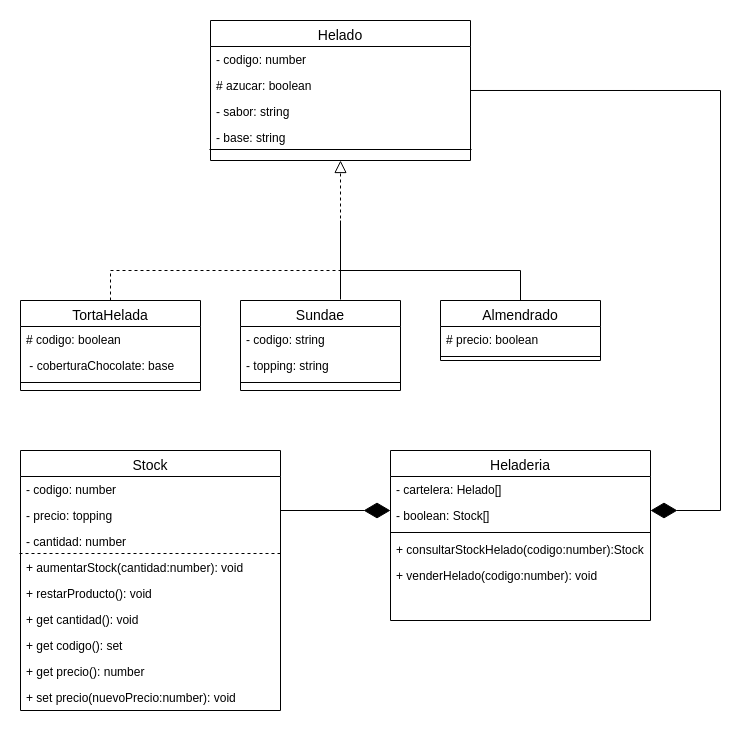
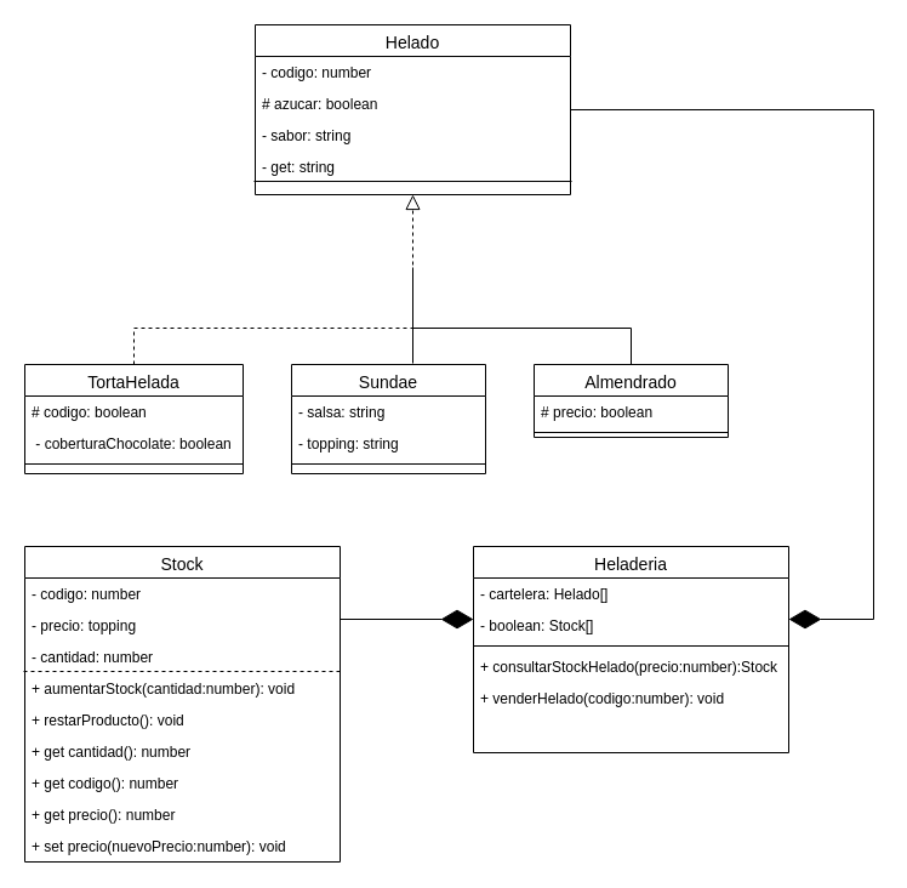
  <mxCell id="0" />
  <mxCell id="1" parent="0" />
  <mxCell id="2" value="" style="endArrow=block;endSize=10;endFill=0;shadow=0;strokeWidth=1;rounded=0;edgeStyle=elbowEdgeStyle;elbow=vertical;dashed=1;" parent="1" source="19" target="6" edge="1"><mxGeometry width="160" relative="1" as="geometry"><mxPoint x="200" y="183" as="sourcePoint" /><mxPoint x="200" y="183" as="targetPoint" /><Array as="points"><mxPoint x="340" y="270" /><mxPoint x="340" y="240" /><mxPoint x="340" y="220" /></Array></mxGeometry></mxCell>
  <mxCell id="3" value="" style="endArrow=none;html=1;fontSize=14;" parent="1" edge="1"><mxGeometry width="50" height="50" relative="1" as="geometry"><mxPoint x="340" y="270" as="sourcePoint" /><mxPoint x="520" y="270" as="targetPoint" /></mxGeometry></mxCell>
  <mxCell id="4" value="" style="endArrow=none;html=1;fontSize=14;exitX=0.5;exitY=0;exitDx=0;exitDy=0;" parent="1" source="23" edge="1"><mxGeometry width="50" height="50" relative="1" as="geometry"><mxPoint x="390" y="280" as="sourcePoint" /><mxPoint x="520" y="270" as="targetPoint" /></mxGeometry></mxCell>
  <mxCell id="5" value="" style="endArrow=none;html=1;fontSize=14;" parent="1" edge="1"><mxGeometry width="50" height="50" relative="1" as="geometry"><mxPoint x="340" y="299" as="sourcePoint" /><mxPoint x="340" y="220" as="targetPoint" /></mxGeometry></mxCell>
  <mxCell id="6" value="Helado" style="swimlane;fontStyle=0;align=center;verticalAlign=top;childLayout=stackLayout;horizontal=1;startSize=26;horizontalStack=0;resizeParent=1;resizeLast=0;collapsible=1;marginBottom=0;rounded=0;shadow=0;strokeWidth=1;fontSize=14;" parent="1" vertex="1"><mxGeometry x="210" y="20" width="260" height="140" as="geometry"><mxRectangle x="230" y="140" width="160" height="26" as="alternateBounds" /></mxGeometry></mxCell>
  <mxCell id="7" value="- codigo: number" style="text;align=left;verticalAlign=top;spacingLeft=4;spacingRight=4;overflow=hidden;rotatable=0;points=[[0,0.5],[1,0.5]];portConstraint=eastwest;" parent="6" vertex="1"><mxGeometry y="26" width="260" height="26" as="geometry" /></mxCell>
  <mxCell id="8" value="# azucar: boolean" style="text;align=left;verticalAlign=top;spacingLeft=4;spacingRight=4;overflow=hidden;rotatable=0;points=[[0,0.5],[1,0.5]];portConstraint=eastwest;rounded=0;shadow=0;html=0;" parent="6" vertex="1"><mxGeometry y="52" width="260" height="26" as="geometry" /></mxCell>
  <mxCell id="9" value="- sabor: string" style="text;align=left;verticalAlign=top;spacingLeft=4;spacingRight=4;overflow=hidden;rotatable=0;points=[[0,0.5],[1,0.5]];portConstraint=eastwest;" parent="6" vertex="1"><mxGeometry y="78" width="260" height="26" as="geometry" /></mxCell>
- <mxCell id="10" value="- base: string" style="text;align=left;verticalAlign=top;spacingLeft=4;spacingRight=4;overflow=hidden;rotatable=0;points=[[0,0.5],[1,0.5]];portConstraint=eastwest;" parent="6" vertex="1"><mxGeometry y="104" width="260" height="26" as="geometry" /></mxCell>
+ <mxCell id="10" value="- get: string" style="text;align=left;verticalAlign=top;spacingLeft=4;spacingRight=4;overflow=hidden;rotatable=0;points=[[0,0.5],[1,0.5]];portConstraint=eastwest;" parent="6" vertex="1"><mxGeometry y="104" width="260" height="26" as="geometry" /></mxCell>
  <mxCell id="11" value="" style="endArrow=none;html=1;fontSize=14;entryX=-0.004;entryY=0.962;entryDx=0;entryDy=0;entryPerimeter=0;exitX=1.004;exitY=-0.038;exitDx=0;exitDy=0;exitPerimeter=0;" parent="6" target="10" edge="1"><mxGeometry width="50" height="50" relative="1" as="geometry"><mxPoint x="261.04" y="129.012" as="sourcePoint" /><mxPoint x="230" y="160" as="targetPoint" /></mxGeometry></mxCell>
  <mxCell id="12" value="" style="endArrow=none;html=1;fontSize=14;" parent="1" edge="1"><mxGeometry width="50" height="50" relative="1" as="geometry"><mxPoint x="720" y="510" as="sourcePoint" /><mxPoint x="720" y="90" as="targetPoint" /></mxGeometry></mxCell>
  <mxCell id="13" value="" style="endArrow=none;html=1;fontSize=14;exitX=1;exitY=0.692;exitDx=0;exitDy=0;exitPerimeter=0;" parent="1" edge="1"><mxGeometry width="50" height="50" relative="1" as="geometry"><mxPoint x="470" y="89.992" as="sourcePoint" /><mxPoint x="720" y="90" as="targetPoint" /></mxGeometry></mxCell>
  <mxCell id="14" value="" style="endArrow=diamondThin;endFill=1;endSize=24;html=1;fontSize=14;" parent="1" edge="1"><mxGeometry width="160" relative="1" as="geometry"><mxPoint x="720" y="510" as="sourcePoint" /><mxPoint x="650" y="510" as="targetPoint" /></mxGeometry></mxCell>
  <mxCell id="15" value="Sundae" style="swimlane;fontStyle=0;align=center;verticalAlign=top;childLayout=stackLayout;horizontal=1;startSize=26;horizontalStack=0;resizeParent=1;resizeLast=0;collapsible=1;marginBottom=0;rounded=0;shadow=0;strokeWidth=1;fontSize=14;" parent="1" vertex="1"><mxGeometry x="240" y="300" width="160" height="90" as="geometry"><mxRectangle x="130" y="380" width="160" height="26" as="alternateBounds" /></mxGeometry></mxCell>
- <mxCell id="16" value="- codigo: string" style="text;align=left;verticalAlign=top;spacingLeft=4;spacingRight=4;overflow=hidden;rotatable=0;points=[[0,0.5],[1,0.5]];portConstraint=eastwest;" parent="15" vertex="1"><mxGeometry y="26" width="160" height="26" as="geometry" /></mxCell>
+ <mxCell id="16" value="- salsa: string" style="text;align=left;verticalAlign=top;spacingLeft=4;spacingRight=4;overflow=hidden;rotatable=0;points=[[0,0.5],[1,0.5]];portConstraint=eastwest;" parent="15" vertex="1"><mxGeometry y="26" width="160" height="26" as="geometry" /></mxCell>
  <mxCell id="17" value="- topping: string" style="text;align=left;verticalAlign=top;spacingLeft=4;spacingRight=4;overflow=hidden;rotatable=0;points=[[0,0.5],[1,0.5]];portConstraint=eastwest;rounded=0;shadow=0;html=0;" parent="15" vertex="1"><mxGeometry y="52" width="160" height="26" as="geometry" /></mxCell>
  <mxCell id="18" value="" style="line;html=1;strokeWidth=1;align=left;verticalAlign=middle;spacingTop=-1;spacingLeft=3;spacingRight=3;rotatable=0;labelPosition=right;points=[];portConstraint=eastwest;" parent="15" vertex="1"><mxGeometry y="78" width="160" height="8" as="geometry" /></mxCell>
  <mxCell id="19" value="TortaHelada" style="swimlane;fontStyle=0;align=center;verticalAlign=top;childLayout=stackLayout;horizontal=1;startSize=26;horizontalStack=0;resizeParent=1;resizeLast=0;collapsible=1;marginBottom=0;rounded=0;shadow=0;strokeWidth=1;fontSize=14;" parent="1" vertex="1"><mxGeometry x="20" y="300" width="180" height="90" as="geometry"><mxRectangle x="130" y="380" width="160" height="26" as="alternateBounds" /></mxGeometry></mxCell>
  <mxCell id="20" value="# codigo: boolean" style="text;align=left;verticalAlign=top;spacingLeft=4;spacingRight=4;overflow=hidden;rotatable=0;points=[[0,0.5],[1,0.5]];portConstraint=eastwest;" parent="19" vertex="1"><mxGeometry y="26" width="180" height="26" as="geometry" /></mxCell>
- <mxCell id="21" value=" - coberturaChocolate: base" style="text;align=left;verticalAlign=top;spacingLeft=4;spacingRight=4;overflow=hidden;rotatable=0;points=[[0,0.5],[1,0.5]];portConstraint=eastwest;rounded=0;shadow=0;html=0;" parent="19" vertex="1"><mxGeometry y="52" width="180" height="26" as="geometry" /></mxCell>
+ <mxCell id="21" value=" - coberturaChocolate: boolean" style="text;align=left;verticalAlign=top;spacingLeft=4;spacingRight=4;overflow=hidden;rotatable=0;points=[[0,0.5],[1,0.5]];portConstraint=eastwest;rounded=0;shadow=0;html=0;" parent="19" vertex="1"><mxGeometry y="52" width="180" height="26" as="geometry" /></mxCell>
  <mxCell id="22" value="" style="line;html=1;strokeWidth=1;align=left;verticalAlign=middle;spacingTop=-1;spacingLeft=3;spacingRight=3;rotatable=0;labelPosition=right;points=[];portConstraint=eastwest;" parent="19" vertex="1"><mxGeometry y="78" width="180" height="8" as="geometry" /></mxCell>
  <mxCell id="23" value="Almendrado" style="swimlane;fontStyle=0;align=center;verticalAlign=top;childLayout=stackLayout;horizontal=1;startSize=26;horizontalStack=0;resizeParent=1;resizeLast=0;collapsible=1;marginBottom=0;rounded=0;shadow=0;strokeWidth=1;fontSize=14;" parent="1" vertex="1"><mxGeometry x="440" y="300" width="160" height="60" as="geometry"><mxRectangle x="130" y="380" width="160" height="26" as="alternateBounds" /></mxGeometry></mxCell>
  <mxCell id="24" value="# precio: boolean" style="text;align=left;verticalAlign=top;spacingLeft=4;spacingRight=4;overflow=hidden;rotatable=0;points=[[0,0.5],[1,0.5]];portConstraint=eastwest;" parent="23" vertex="1"><mxGeometry y="26" width="160" height="26" as="geometry" /></mxCell>
  <mxCell id="25" value="" style="line;html=1;strokeWidth=1;align=left;verticalAlign=middle;spacingTop=-1;spacingLeft=3;spacingRight=3;rotatable=0;labelPosition=right;points=[];portConstraint=eastwest;" parent="23" vertex="1"><mxGeometry y="52" width="160" height="8" as="geometry" /></mxCell>
  <mxCell id="26" value="Stock" style="swimlane;fontStyle=0;align=center;verticalAlign=top;childLayout=stackLayout;horizontal=1;startSize=26;horizontalStack=0;resizeParent=1;resizeLast=0;collapsible=1;marginBottom=0;rounded=0;shadow=0;strokeWidth=1;fontSize=14;" vertex="1" parent="1"><mxGeometry x="20" y="450" width="260" height="260" as="geometry"><mxRectangle x="230" y="140" width="160" height="26" as="alternateBounds" /></mxGeometry></mxCell>
  <mxCell id="27" value="- codigo: number" style="text;align=left;verticalAlign=top;spacingLeft=4;spacingRight=4;overflow=hidden;rotatable=0;points=[[0,0.5],[1,0.5]];portConstraint=eastwest;" vertex="1" parent="26"><mxGeometry y="26" width="260" height="26" as="geometry" /></mxCell>
  <mxCell id="28" value="- precio: topping" style="text;align=left;verticalAlign=top;spacingLeft=4;spacingRight=4;overflow=hidden;rotatable=0;points=[[0,0.5],[1,0.5]];portConstraint=eastwest;rounded=0;shadow=0;html=0;" vertex="1" parent="26"><mxGeometry y="52" width="260" height="26" as="geometry" /></mxCell>
  <mxCell id="29" value="- cantidad: number" style="text;align=left;verticalAlign=top;spacingLeft=4;spacingRight=4;overflow=hidden;rotatable=0;points=[[0,0.5],[1,0.5]];portConstraint=eastwest;" vertex="1" parent="26"><mxGeometry y="78" width="260" height="26" as="geometry" /></mxCell>
  <mxCell id="30" value="+ aumentarStock(cantidad:number): void" style="text;align=left;verticalAlign=top;spacingLeft=4;spacingRight=4;overflow=hidden;rotatable=0;points=[[0,0.5],[1,0.5]];portConstraint=eastwest;rounded=0;shadow=0;html=0;" vertex="1" parent="26"><mxGeometry y="104" width="260" height="26" as="geometry" /></mxCell>
  <mxCell id="31" value="+ restarProducto(): void" style="text;align=left;verticalAlign=top;spacingLeft=4;spacingRight=4;overflow=hidden;rotatable=0;points=[[0,0.5],[1,0.5]];portConstraint=eastwest;rounded=0;shadow=0;html=0;" vertex="1" parent="26"><mxGeometry y="130" width="260" height="26" as="geometry" /></mxCell>
- <mxCell id="32" value="+ get cantidad(): void" style="text;align=left;verticalAlign=top;spacingLeft=4;spacingRight=4;overflow=hidden;rotatable=0;points=[[0,0.5],[1,0.5]];portConstraint=eastwest;rounded=0;shadow=0;html=0;" vertex="1" parent="26"><mxGeometry y="156" width="260" height="26" as="geometry" /></mxCell>
- <mxCell id="33" value="+ get codigo(): set" style="text;align=left;verticalAlign=top;spacingLeft=4;spacingRight=4;overflow=hidden;rotatable=0;points=[[0,0.5],[1,0.5]];portConstraint=eastwest;rounded=0;shadow=0;html=0;" vertex="1" parent="26"><mxGeometry y="182" width="260" height="26" as="geometry" /></mxCell>
+ <mxCell id="32" value="+ get cantidad(): number" style="text;align=left;verticalAlign=top;spacingLeft=4;spacingRight=4;overflow=hidden;rotatable=0;points=[[0,0.5],[1,0.5]];portConstraint=eastwest;rounded=0;shadow=0;html=0;" vertex="1" parent="26"><mxGeometry y="156" width="260" height="26" as="geometry" /></mxCell>
+ <mxCell id="33" value="+ get codigo(): number" style="text;align=left;verticalAlign=top;spacingLeft=4;spacingRight=4;overflow=hidden;rotatable=0;points=[[0,0.5],[1,0.5]];portConstraint=eastwest;rounded=0;shadow=0;html=0;" vertex="1" parent="26"><mxGeometry y="182" width="260" height="26" as="geometry" /></mxCell>
  <mxCell id="34" value="+ get precio(): number" style="text;align=left;verticalAlign=top;spacingLeft=4;spacingRight=4;overflow=hidden;rotatable=0;points=[[0,0.5],[1,0.5]];portConstraint=eastwest;rounded=0;shadow=0;html=0;" vertex="1" parent="26"><mxGeometry y="208" width="260" height="26" as="geometry" /></mxCell>
  <mxCell id="35" value="+ set precio(nuevoPrecio:number): void" style="text;align=left;verticalAlign=top;spacingLeft=4;spacingRight=4;overflow=hidden;rotatable=0;points=[[0,0.5],[1,0.5]];portConstraint=eastwest;rounded=0;shadow=0;html=0;" vertex="1" parent="26"><mxGeometry y="234" width="260" height="26" as="geometry" /></mxCell>
  <mxCell id="36" value="" style="endArrow=none;html=1;entryX=-0.004;entryY=-0.038;entryDx=0;entryDy=0;entryPerimeter=0;exitX=1;exitY=0.962;exitDx=0;exitDy=0;exitPerimeter=0;dashed=1;" edge="1" parent="26" source="29" target="30"><mxGeometry width="50" height="50" relative="1" as="geometry"><mxPoint x="370" y="230" as="sourcePoint" /><mxPoint x="420" y="180" as="targetPoint" /></mxGeometry></mxCell>
  <mxCell id="37" value="Heladeria" style="swimlane;fontStyle=0;align=center;verticalAlign=top;childLayout=stackLayout;horizontal=1;startSize=26;horizontalStack=0;resizeParent=1;resizeLast=0;collapsible=1;marginBottom=0;rounded=0;shadow=0;strokeWidth=1;fontSize=14;" parent="1" vertex="1"><mxGeometry x="390" y="450" width="260" height="170" as="geometry"><mxRectangle x="230" y="140" width="160" height="26" as="alternateBounds" /></mxGeometry></mxCell>
  <mxCell id="38" value="- cartelera: Helado[]" style="text;align=left;verticalAlign=top;spacingLeft=4;spacingRight=4;overflow=hidden;rotatable=0;points=[[0,0.5],[1,0.5]];portConstraint=eastwest;" parent="37" vertex="1"><mxGeometry y="26" width="260" height="26" as="geometry" /></mxCell>
  <mxCell id="39" value="- boolean: Stock[]" style="text;align=left;verticalAlign=top;spacingLeft=4;spacingRight=4;overflow=hidden;rotatable=0;points=[[0,0.5],[1,0.5]];portConstraint=eastwest;rounded=0;shadow=0;html=0;" parent="37" vertex="1"><mxGeometry y="52" width="260" height="26" as="geometry" /></mxCell>
  <mxCell id="40" value="" style="line;html=1;strokeWidth=1;align=left;verticalAlign=middle;spacingTop=-1;spacingLeft=3;spacingRight=3;rotatable=0;labelPosition=right;points=[];portConstraint=eastwest;" parent="37" vertex="1"><mxGeometry y="78" width="260" height="8" as="geometry" /></mxCell>
- <mxCell id="41" value="+ consultarStockHelado(codigo:number):Stock" style="text;align=left;verticalAlign=top;spacingLeft=4;spacingRight=4;overflow=hidden;rotatable=0;points=[[0,0.5],[1,0.5]];portConstraint=eastwest;" parent="37" vertex="1"><mxGeometry y="86" width="260" height="26" as="geometry" /></mxCell>
+ <mxCell id="41" value="+ consultarStockHelado(precio:number):Stock" style="text;align=left;verticalAlign=top;spacingLeft=4;spacingRight=4;overflow=hidden;rotatable=0;points=[[0,0.5],[1,0.5]];portConstraint=eastwest;" parent="37" vertex="1"><mxGeometry y="86" width="260" height="26" as="geometry" /></mxCell>
  <mxCell id="42" value="+ venderHelado(codigo:number): void" style="text;align=left;verticalAlign=top;spacingLeft=4;spacingRight=4;overflow=hidden;rotatable=0;points=[[0,0.5],[1,0.5]];portConstraint=eastwest;" vertex="1" parent="37"><mxGeometry y="112" width="260" height="58" as="geometry" /></mxCell>
  <mxCell id="43" value="" style="endArrow=diamondThin;endFill=1;endSize=24;html=1;" edge="1" parent="1"><mxGeometry width="160" relative="1" as="geometry"><mxPoint x="280" y="510" as="sourcePoint" /><mxPoint x="390" y="510" as="targetPoint" /></mxGeometry></mxCell>
